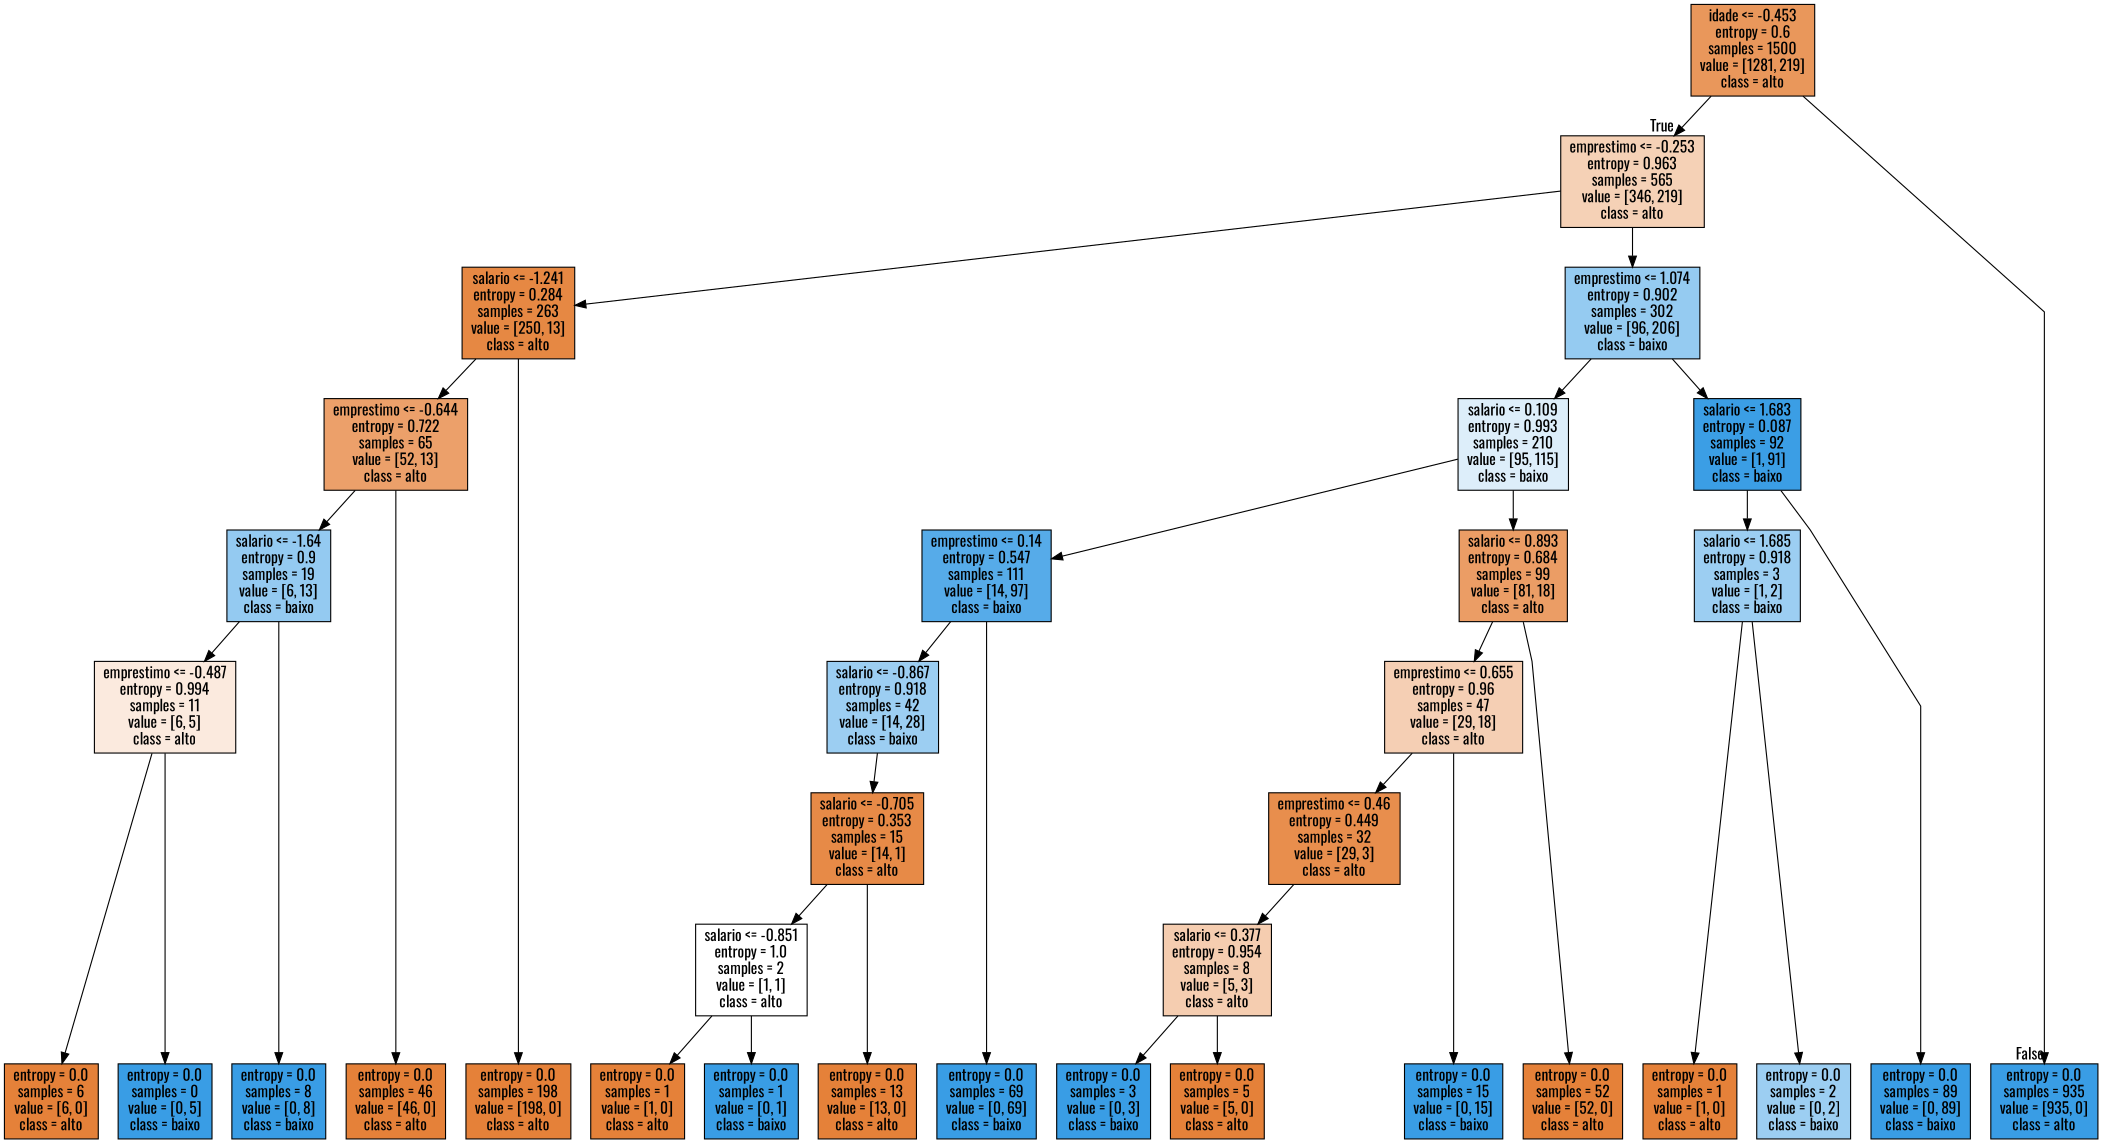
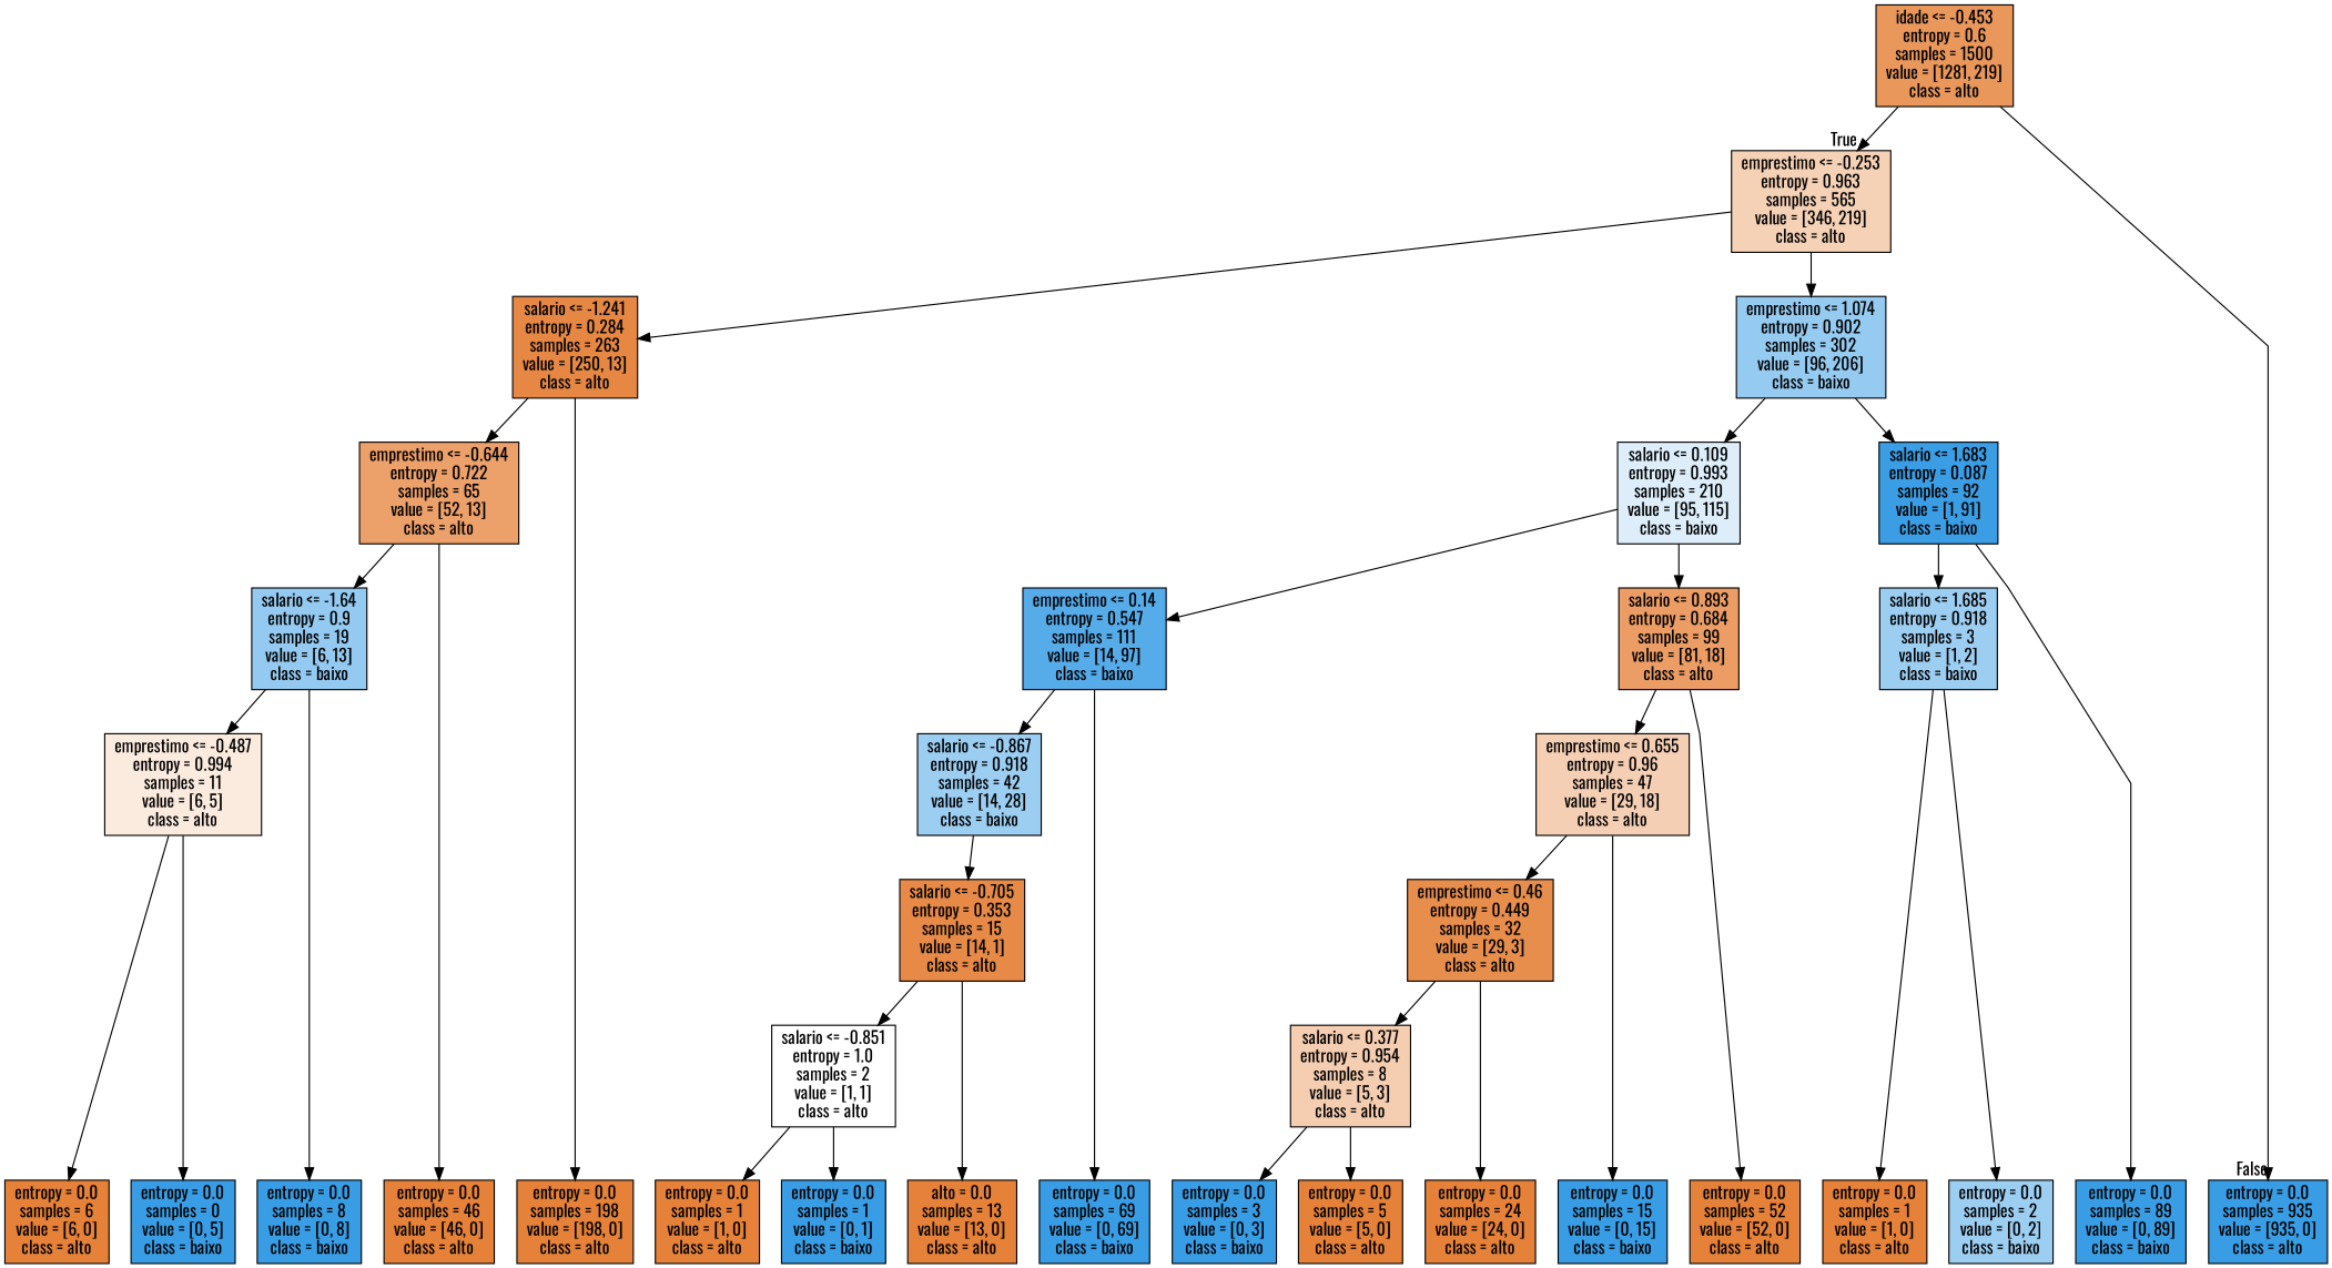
  digraph {
    fontname=Oswald
    ranksep=equally
    splines=polyline
    node [color=black fillcolor="#e58139" fontname=Oswald shape=box style=filled]
    edge [fontname=Oswald]
    n1 [fillcolor="#e9975b" label="idade <= -0.453\nentropy = 0.6\nsamples = 1500\nvalue = [1281, 219]\nclass = alto"]
    n2 [fillcolor="#f5d1b6" label="emprestimo <= -0.253\nentropy = 0.963\nsamples = 565\nvalue = [346, 219]\nclass = alto"]
    n3 [fillcolor="#e68843" label="salario <= -1.241\nentropy = 0.284\nsamples = 263\nvalue = [250, 13]\nclass = alto"]
    n4 [fillcolor="#95cbf1" label="emprestimo <= 1.074\nentropy = 0.902\nsamples = 302\nvalue = [96, 206]\nclass = baixo"]
    n5 [fillcolor="#eca06a" label="emprestimo <= -0.644\nentropy = 0.722\nsamples = 65\nvalue = [52, 13]\nclass = alto"]
    n6 [fillcolor="#ddeefa" label="salario <= 0.109\nentropy = 0.993\nsamples = 210\nvalue = [95, 115]\nclass = baixo"]
    n7 [fillcolor="#3b9ee5" label="salario <= 1.683\nentropy = 0.087\nsamples = 92\nvalue = [1, 91]\nclass = baixo"]
    n8 [fillcolor="#94caf1" label="salario <= -1.64\nentropy = 0.9\nsamples = 19\nvalue = [6, 13]\nclass = baixo"]
    n9 [fillcolor="#56abe9" label="emprestimo <= 0.14\nentropy = 0.547\nsamples = 111\nvalue = [14, 97]\nclass = baixo"]
    n10 [fillcolor="#eb9d65" label="salario <= 0.893\nentropy = 0.684\nsamples = 99\nvalue = [81, 18]\nclass = alto"]
    n11 [fillcolor="#9ccef2" label="salario <= 1.685\nentropy = 0.918\nsamples = 3\nvalue = [1, 2]\nclass = baixo"]
    n12 [fillcolor="#fbeade" label="emprestimo <= -0.487\nentropy = 0.994\nsamples = 11\nvalue = [6, 5]\nclass = alto"]
    n13 [fillcolor="#9ccef2" label="salario <= -0.867\nentropy = 0.918\nsamples = 42\nvalue = [14, 28]\nclass = baixo"]
    n14 [fillcolor="#f5cfb4" label="emprestimo <= 0.655\nentropy = 0.96\nsamples = 47\nvalue = [29, 18]\nclass = alto"]
    n15 [fillcolor="#e78a47" label="salario <= -0.705\nentropy = 0.353\nsamples = 15\nvalue = [14, 1]\nclass = alto"]
    n16 [fillcolor="#e88e4d" label="emprestimo <= 0.46\nentropy = 0.449\nsamples = 32\nvalue = [29, 3]\nclass = alto"]
    n17 [fillcolor="#ffffff" label="salario <= -0.851\nentropy = 1.0\nsamples = 2\nvalue = [1, 1]\nclass = alto"]
    n18 [fillcolor="#f5cdb0" label="salario <= 0.377\nentropy = 0.954\nsamples = 8\nvalue = [5, 3]\nclass = alto"]
    n19 [label="entropy = 0.0\nsamples = 46\nvalue = [46, 0]\nclass = alto"]
    n20 [fillcolor="#399de5" label="entropy = 0.0\nsamples = 8\nvalue = [0, 8]\nclass = baixo"]
    n21 [label="entropy = 0.0\nsamples = 6\nvalue = [6, 0]\nclass = alto"]
    n22 [fillcolor="#399de5" label="entropy = 0.0\nsamples = 0\nvalue = [0, 5]\nclass = baixo"]
    n23 [label="entropy = 0.0\nsamples = 198\nvalue = [198, 0]\nclass = alto"]
    n24 [label="entropy = 0.0\nsamples = 1\nvalue = [1, 0]\nclass = alto"]
    n25 [fillcolor="#399de5" label="entropy = 0.0\nsamples = 1\nvalue = [0, 1]\nclass = baixo"]
-   n26 [label="entropy = 0.0\nsamples = 13\nvalue = [13, 0]\nclass = alto"]
+   n26 [label="alto = 0.0\nsamples = 13\nvalue = [13, 0]\nclass = alto"]
    n27 [fillcolor="#399de5" label="entropy = 0.0\nsamples = 69\nvalue = [0, 69]\nclass = baixo"]
+   n28 [label="entropy = 0.0\nsamples = 24\nvalue = [24, 0]\nclass = alto"]
    n29 [fillcolor="#399de5" label="entropy = 0.0\nsamples = 3\nvalue = [0, 3]\nclass = baixo"]
    n30 [label="entropy = 0.0\nsamples = 5\nvalue = [5, 0]\nclass = alto"]
    n31 [fillcolor="#399de5" label="entropy = 0.0\nsamples = 15\nvalue = [0, 15]\nclass = baixo"]
    n32 [label="entropy = 0.0\nsamples = 52\nvalue = [52, 0]\nclass = alto"]
    n33 [fillcolor="#399de5" label="entropy = 0.0\nsamples = 89\nvalue = [0, 89]\nclass = baixo"]
    n34 [label="entropy = 0.0\nsamples = 1\nvalue = [1, 0]\nclass = alto"]
    n35 [fillcolor="#9ccef2" label="entropy = 0.0\nsamples = 2\nvalue = [0, 2]\nclass = baixo"]
    n36 [fillcolor="#399de5" label="entropy = 0.0\nsamples = 935\nvalue = [935, 0]\nclass = alto"]
    subgraph sub_1 {
      rank=same
      n1
    }
    subgraph sub_2 {
      rank=same
      n2
    }
    subgraph sub_3 {
      rank=same
      n3
      n4
    }
    subgraph sub_4 {
      rank=same
      n5
      n6
      n7
    }
    subgraph sub_5 {
      rank=same
      n8
      n9
      n10
      n11
    }
    subgraph sub_6 {
      rank=same
      n12
      n13
      n14
    }
    subgraph sub_7 {
      rank=same
      n15
      n16
    }
    subgraph sub_8 {
      rank=same
      n17
      n18
    }
    subgraph sub_9 {
      rank=same
      n19
      n20
      n21
      n22
      n23
      n24
      n25
      n26
      n27
+     n28
      n29
      n30
      n31
      n32
      n33
      n34
      n35
      n36
    }
    n1 -> n2 [headlabel=True labelangle=45 labeldistance=2.5]
    n1 -> n36 [headlabel=False labelangle=-45 labeldistance=2.5]
    n2 -> n3
    n2 -> n4
    n3 -> n5
    n3 -> n23
    n4 -> n6
    n4 -> n7
    n5 -> n8
    n5 -> n19
    n6 -> n9
    n6 -> n10
    n7 -> n11
    n7 -> n33
    n8 -> n12
    n8 -> n20
    n9 -> n13
    n9 -> n27
    n10 -> n14
    n10 -> n32
    n11 -> n34
    n11 -> n35
    n12 -> n21
    n12 -> n22
    n13 -> n15
    n14 -> n16
    n14 -> n31
    n15 -> n17
    n15 -> n26
    n16 -> n18
+   n16 -> n28
    n17 -> n24
    n17 -> n25
    n18 -> n29
    n18 -> n30
  }
